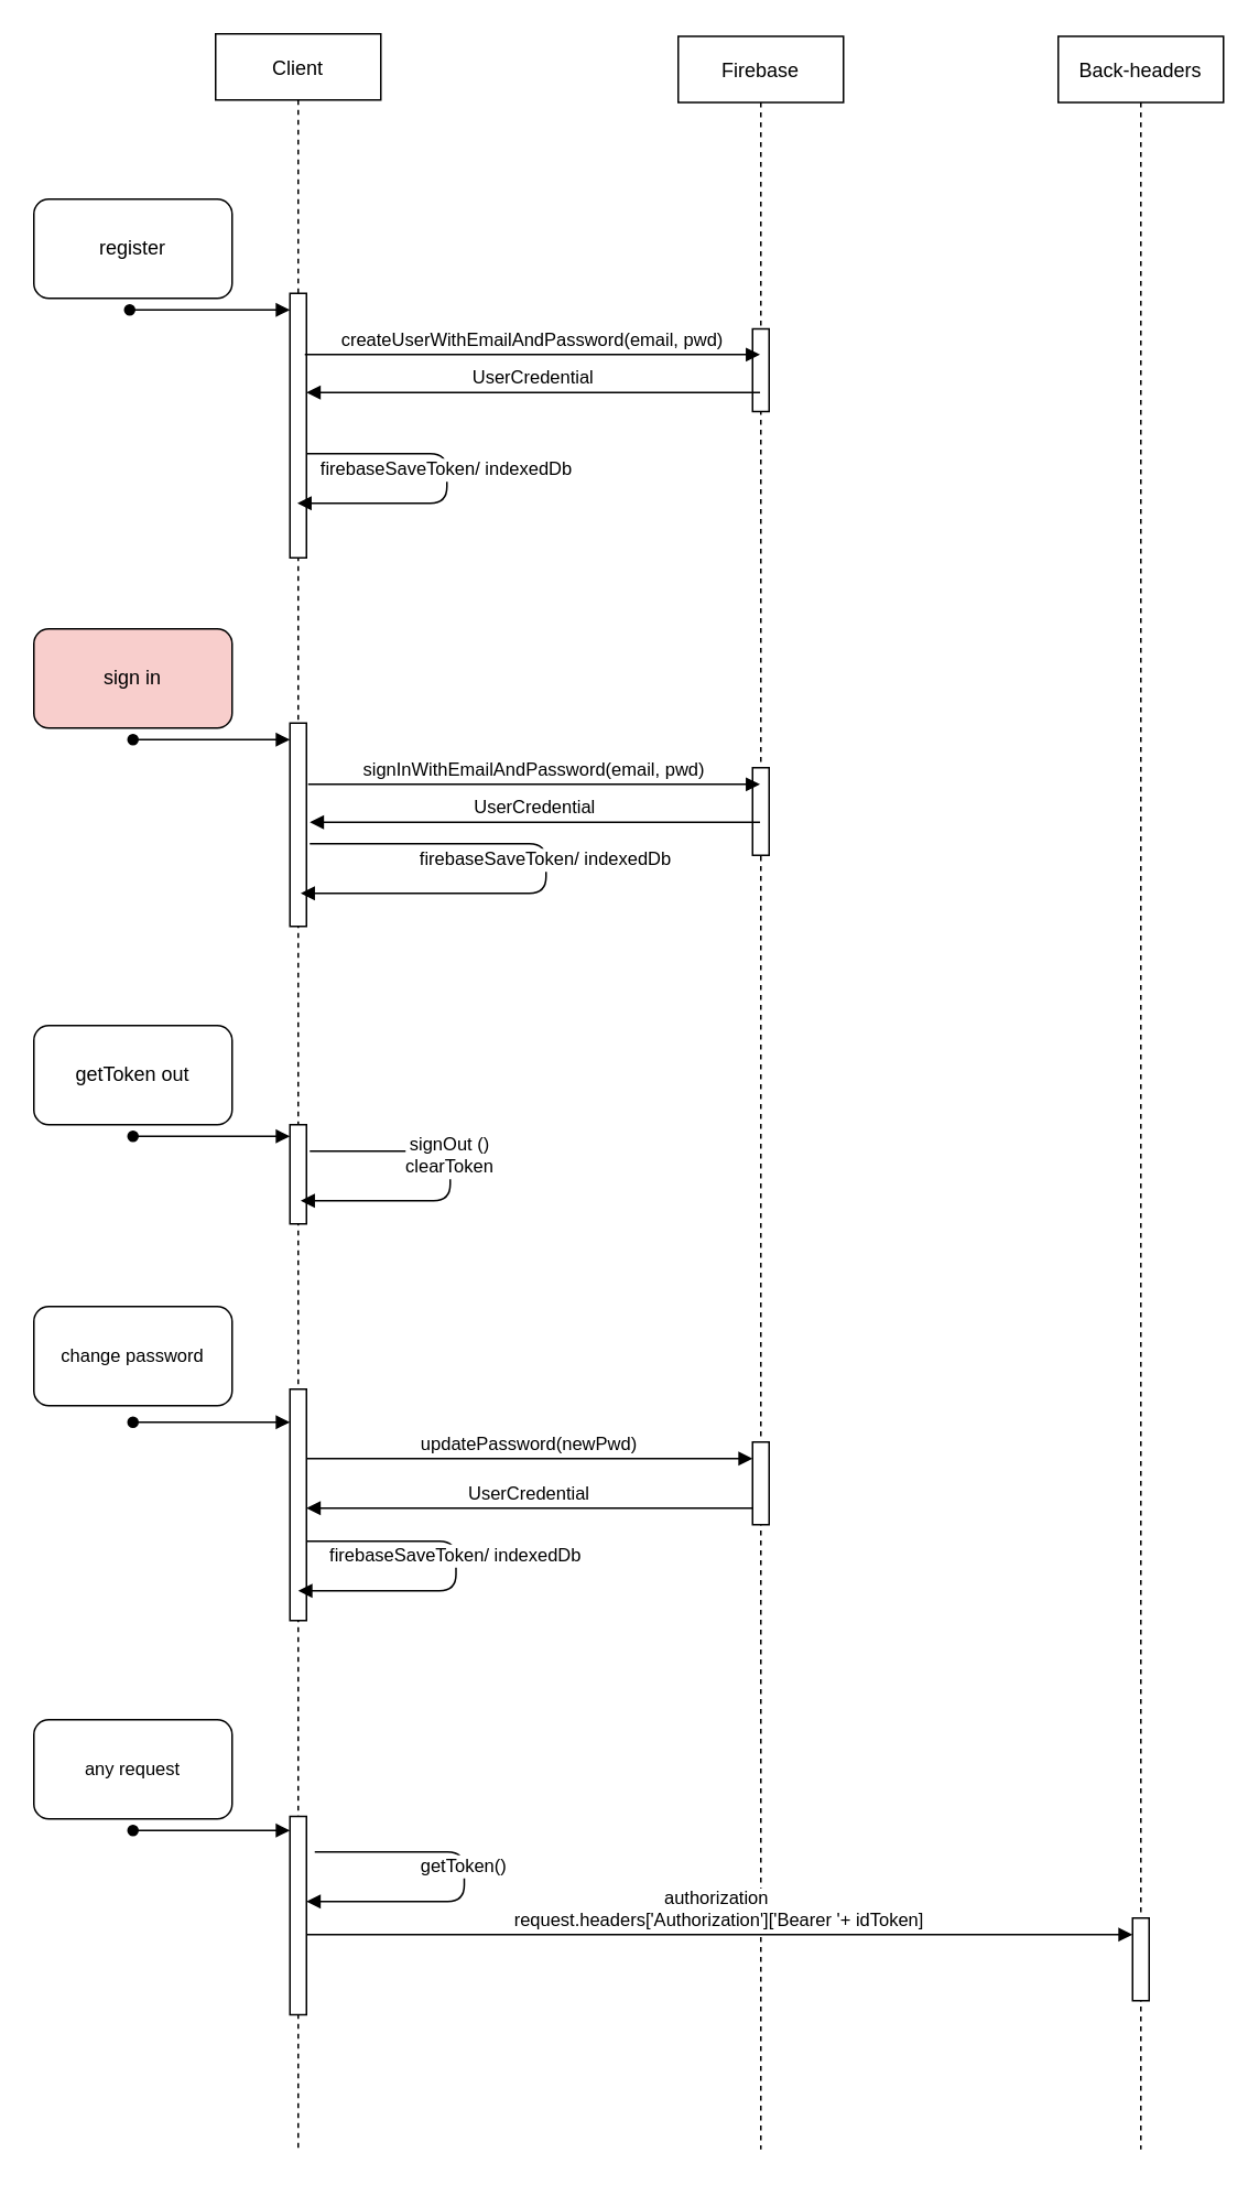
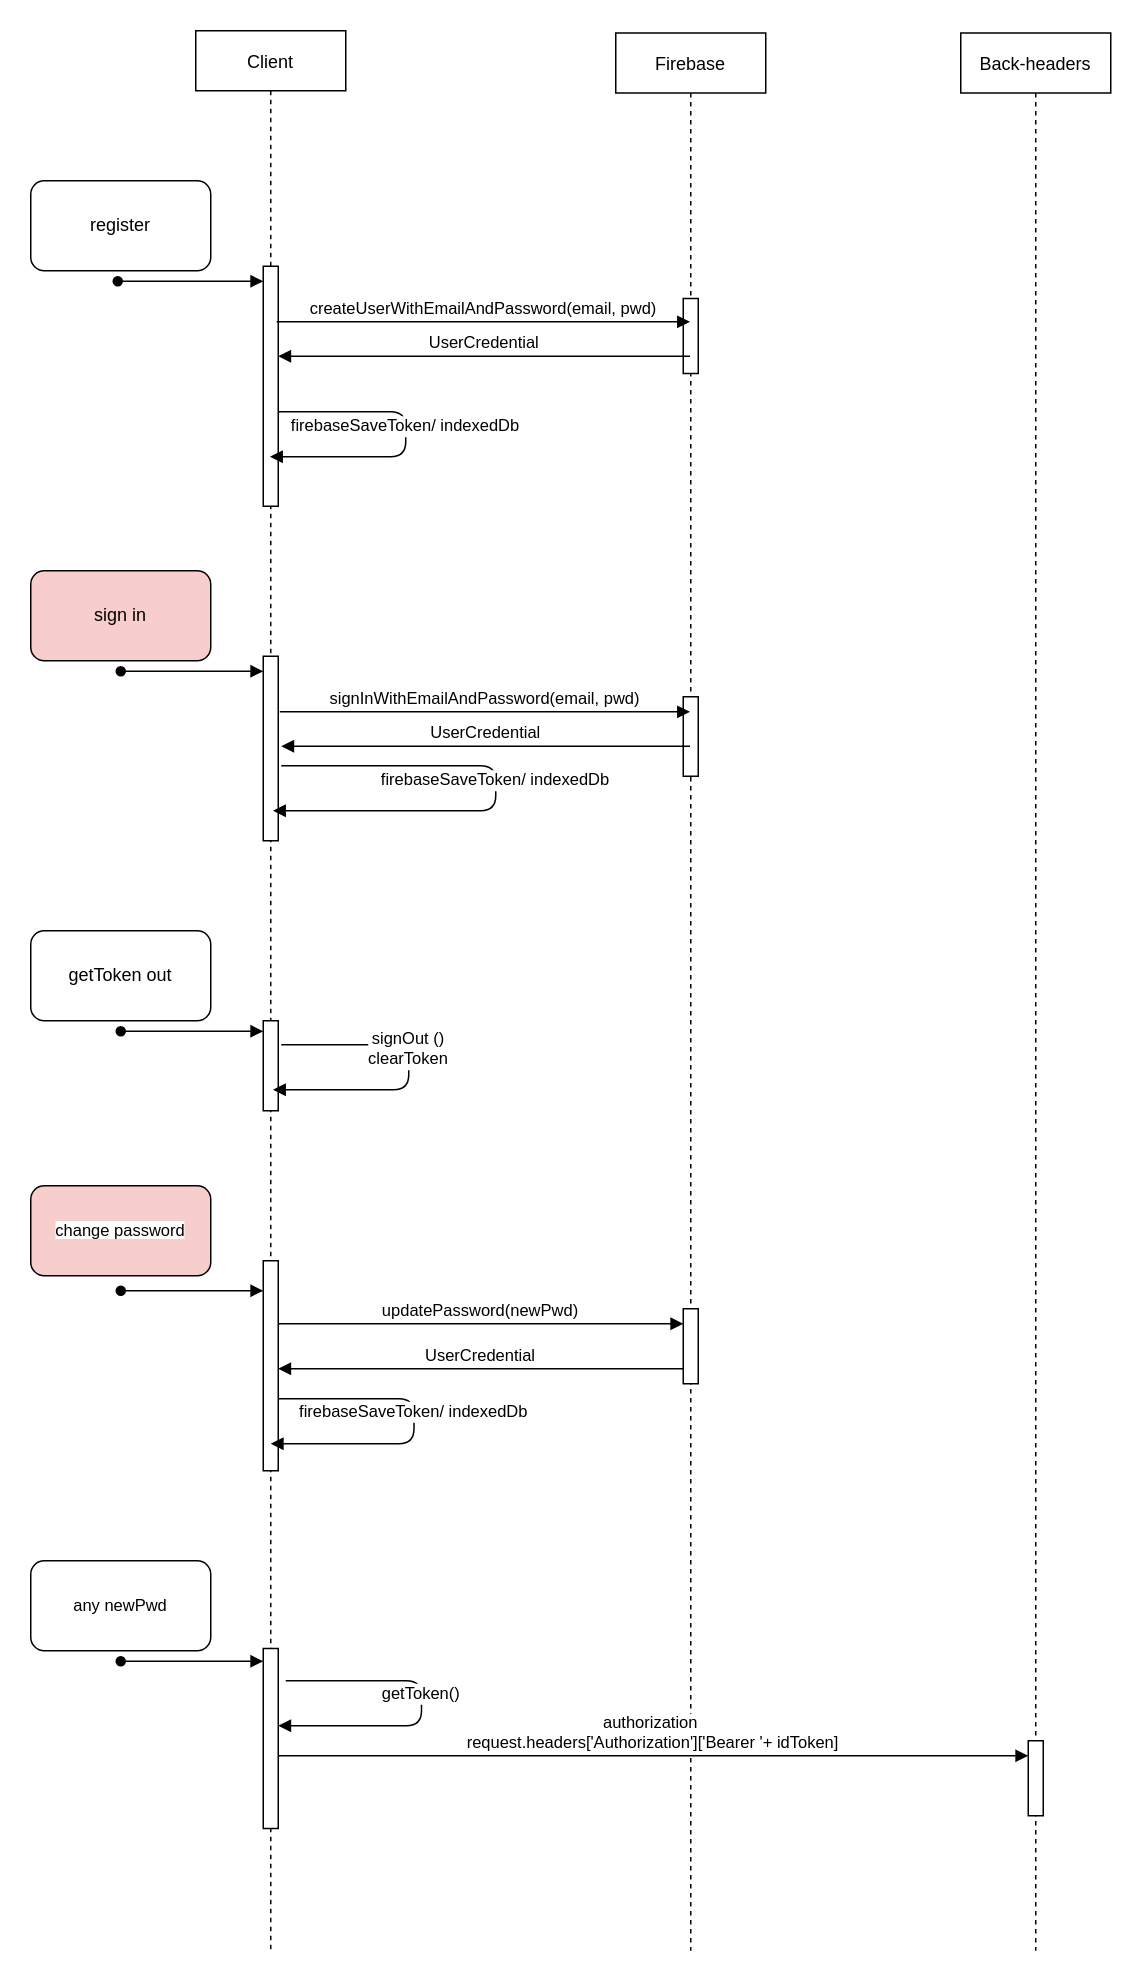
  <mxCell id="0" />
  <mxCell id="1" parent="0" />
  <mxCell id="2" value="Client" style="shape=umlLifeline;perimeter=lifelinePerimeter;container=1;collapsible=0;recursiveResize=0;rounded=0;shadow=0;strokeWidth=1;" parent="1" vertex="1"><mxGeometry x="130" y="20" width="100" height="1280" as="geometry" /></mxCell>
  <mxCell id="3" value="" style="points=[];perimeter=orthogonalPerimeter;rounded=0;shadow=0;strokeWidth=1;" parent="2" vertex="1"><mxGeometry x="45" y="157" width="10" height="160" as="geometry" /></mxCell>
  <mxCell id="4" value="firebaseSaveToken/ indexedDb" style="verticalAlign=bottom;endArrow=block;shadow=0;strokeWidth=1;" parent="2" edge="1"><mxGeometry relative="1" as="geometry"><mxPoint x="55" y="254" as="sourcePoint" /><mxPoint x="49.5" y="284" as="targetPoint" /><Array as="points"><mxPoint x="140" y="254" /><mxPoint x="140" y="284" /></Array></mxGeometry></mxCell>
  <mxCell id="5" value="" style="points=[];perimeter=orthogonalPerimeter;rounded=0;shadow=0;strokeWidth=1;" parent="2" vertex="1"><mxGeometry x="45" y="417" width="10" height="123" as="geometry" /></mxCell>
  <mxCell id="6" value="" style="points=[];perimeter=orthogonalPerimeter;rounded=0;shadow=0;strokeWidth=1;" parent="2" vertex="1"><mxGeometry x="45" y="820" width="10" height="140" as="geometry" /></mxCell>
  <mxCell id="7" value="" style="points=[];perimeter=orthogonalPerimeter;rounded=0;shadow=0;strokeWidth=1;" parent="2" vertex="1"><mxGeometry x="45" y="1078.5" width="10" height="120" as="geometry" /></mxCell>
  <mxCell id="8" value="" style="verticalAlign=bottom;startArrow=oval;endArrow=block;shadow=0;strokeWidth=1;" parent="2" edge="1"><mxGeometry relative="1" as="geometry"><mxPoint x="-50" y="1087" as="sourcePoint" /><mxPoint x="45" y="1087" as="targetPoint" /><Array as="points" /></mxGeometry></mxCell>
  <mxCell id="9" value="Firebase" style="shape=umlLifeline;perimeter=lifelinePerimeter;container=1;collapsible=0;recursiveResize=0;rounded=0;shadow=0;strokeWidth=1;" parent="1" vertex="1"><mxGeometry x="410" y="21.5" width="100" height="1278.5" as="geometry" /></mxCell>
  <mxCell id="10" value="" style="points=[];perimeter=orthogonalPerimeter;rounded=0;shadow=0;strokeWidth=1;" parent="9" vertex="1"><mxGeometry x="45" y="177" width="10" height="50" as="geometry" /></mxCell>
  <mxCell id="11" value="" style="points=[];perimeter=orthogonalPerimeter;rounded=0;shadow=0;strokeWidth=1;" parent="9" vertex="1"><mxGeometry x="45" y="442.5" width="10" height="53" as="geometry" /></mxCell>
  <mxCell id="12" value="" style="points=[];perimeter=orthogonalPerimeter;rounded=0;shadow=0;strokeWidth=1;" parent="9" vertex="1"><mxGeometry x="45" y="850.5" width="10" height="50" as="geometry" /></mxCell>
  <mxCell id="13" value=" " style="verticalAlign=bottom;startArrow=oval;endArrow=block;shadow=0;strokeWidth=1;" parent="1" target="3" edge="1"><mxGeometry relative="1" as="geometry"><mxPoint x="78" y="187" as="sourcePoint" /><mxPoint x="176" y="186.95" as="targetPoint" /><Array as="points" /></mxGeometry></mxCell>
  <mxCell id="14" value="createUserWithEmailAndPassword(email, pwd)" style="verticalAlign=bottom;endArrow=block;shadow=0;strokeWidth=1;exitX=0.9;exitY=0.211;exitDx=0;exitDy=0;exitPerimeter=0;" parent="1" target="9" edge="1"><mxGeometry relative="1" as="geometry"><mxPoint x="184" y="214.08" as="sourcePoint" /><mxPoint x="355" y="214.08" as="targetPoint" /></mxGeometry></mxCell>
  <mxCell id="15" value="UserCredential" style="verticalAlign=bottom;endArrow=block;shadow=0;strokeWidth=1;" parent="1" source="9" edge="1"><mxGeometry relative="1" as="geometry"><mxPoint x="355" y="237" as="sourcePoint" /><mxPoint x="185" y="237" as="targetPoint" /><Array as="points"><mxPoint x="300" y="237" /></Array><mxPoint as="offset" /></mxGeometry></mxCell>
  <mxCell id="16" value="firebaseSaveToken/ indexedDb" style="verticalAlign=bottom;endArrow=block;shadow=0;strokeWidth=1;" parent="1" edge="1"><mxGeometry relative="1" as="geometry"><mxPoint x="187" y="510" as="sourcePoint" /><mxPoint x="181.5" y="540" as="targetPoint" /><Array as="points"><mxPoint x="330" y="510" /><mxPoint x="330" y="540" /></Array></mxGeometry></mxCell>
  <mxCell id="17" value="" style="verticalAlign=bottom;startArrow=oval;endArrow=block;shadow=0;strokeWidth=1;" parent="1" target="5" edge="1"><mxGeometry relative="1" as="geometry"><mxPoint x="80" y="447" as="sourcePoint" /><mxPoint x="178" y="446.95" as="targetPoint" /><Array as="points" /></mxGeometry></mxCell>
  <mxCell id="18" value="signInWithEmailAndPassword(email, pwd)" style="verticalAlign=bottom;endArrow=block;shadow=0;strokeWidth=1;exitX=0.9;exitY=0.211;exitDx=0;exitDy=0;exitPerimeter=0;" parent="1" target="9" edge="1"><mxGeometry relative="1" as="geometry"><mxPoint x="186" y="474.08" as="sourcePoint" /><mxPoint x="357" y="474.08" as="targetPoint" /></mxGeometry></mxCell>
  <mxCell id="19" value="UserCredential" style="verticalAlign=bottom;endArrow=block;shadow=0;strokeWidth=1;" parent="1" source="9" edge="1"><mxGeometry relative="1" as="geometry"><mxPoint x="357" y="497" as="sourcePoint" /><mxPoint x="187" y="497" as="targetPoint" /><Array as="points"><mxPoint x="302" y="497" /></Array><mxPoint as="offset" /></mxGeometry></mxCell>
  <mxCell id="20" value="" style="points=[];perimeter=orthogonalPerimeter;rounded=0;shadow=0;strokeWidth=1;" parent="1" vertex="1"><mxGeometry x="175" y="680" width="10" height="60" as="geometry" /></mxCell>
  <mxCell id="21" value="signOut ()&#10;clearToken" style="verticalAlign=bottom;endArrow=block;shadow=0;strokeWidth=1;" parent="1" edge="1"><mxGeometry relative="1" as="geometry"><mxPoint x="187" y="696" as="sourcePoint" /><mxPoint x="181.5" y="726" as="targetPoint" /><Array as="points"><mxPoint x="272" y="696" /><mxPoint x="272" y="726" /></Array></mxGeometry></mxCell>
  <mxCell id="22" value="" style="verticalAlign=bottom;startArrow=oval;endArrow=block;shadow=0;strokeWidth=1;" parent="1" target="20" edge="1"><mxGeometry relative="1" as="geometry"><mxPoint x="80" y="687" as="sourcePoint" /><mxPoint x="178" y="686.95" as="targetPoint" /><Array as="points" /></mxGeometry></mxCell>
  <mxCell id="23" value="" style="verticalAlign=bottom;startArrow=oval;endArrow=block;shadow=0;strokeWidth=1;" parent="1" edge="1"><mxGeometry relative="1" as="geometry"><mxPoint x="80" y="860" as="sourcePoint" /><mxPoint x="175" y="860" as="targetPoint" /><Array as="points" /></mxGeometry></mxCell>
  <mxCell id="24" value="updatePassword(newPwd)" style="verticalAlign=bottom;endArrow=block;shadow=0;strokeWidth=1;" parent="1" target="12" edge="1"><mxGeometry relative="1" as="geometry"><mxPoint x="185" y="882" as="sourcePoint" /><mxPoint x="347" y="882" as="targetPoint" /></mxGeometry></mxCell>
  <mxCell id="25" value="UserCredential" style="verticalAlign=bottom;endArrow=block;shadow=0;strokeWidth=1;" parent="1" source="12" edge="1"><mxGeometry relative="1" as="geometry"><mxPoint x="347" y="912" as="sourcePoint" /><mxPoint x="185" y="912" as="targetPoint" /><Array as="points"><mxPoint x="292" y="912" /></Array><mxPoint as="offset" /></mxGeometry></mxCell>
  <mxCell id="26" value="firebaseSaveToken/ indexedDb" style="verticalAlign=bottom;endArrow=block;shadow=0;strokeWidth=1;" parent="1" edge="1"><mxGeometry relative="1" as="geometry"><mxPoint x="185" y="932" as="sourcePoint" /><mxPoint x="180" y="962" as="targetPoint" /><Array as="points"><mxPoint x="275.5" y="932" /><mxPoint x="275.5" y="962" /></Array></mxGeometry></mxCell>
  <mxCell id="27" value="register" style="rounded=1;whiteSpace=wrap;html=1;" parent="1" vertex="1"><mxGeometry x="20" y="120" width="120" height="60" as="geometry" /></mxCell>
  <mxCell id="28" value="sign in" style="rounded=1;whiteSpace=wrap;html=1;fillColor=#f8cecc;" parent="1" vertex="1"><mxGeometry x="20" y="380" width="120" height="60" as="geometry" /></mxCell>
  <mxCell id="29" value="getToken out" style="rounded=1;whiteSpace=wrap;html=1;" parent="1" vertex="1"><mxGeometry x="20" y="620" width="120" height="60" as="geometry" /></mxCell>
- <mxCell id="30" value="&lt;span style=&quot;font-size: 11px ; background-color: rgb(255 , 255 , 255)&quot;&gt;change password&lt;/span&gt;" style="rounded=1;whiteSpace=wrap;html=1;" parent="1" vertex="1"><mxGeometry x="20" y="790" width="120" height="60" as="geometry" /></mxCell>
- <mxCell id="31" value="&lt;span style=&quot;font-size: 11px ; background-color: rgb(255 , 255 , 255)&quot;&gt;any request&lt;/span&gt;" style="rounded=1;whiteSpace=wrap;html=1;" parent="1" vertex="1"><mxGeometry x="20" y="1040" width="120" height="60" as="geometry" /></mxCell>
+ <mxCell id="30" value="&lt;span style=&quot;font-size: 11px ; background-color: rgb(255 , 255 , 255)&quot;&gt;change password&lt;/span&gt;" style="rounded=1;whiteSpace=wrap;html=1;fillColor=#f8cecc;" parent="1" vertex="1"><mxGeometry x="20" y="790" width="120" height="60" as="geometry" /></mxCell>
+ <mxCell id="31" value="&lt;span style=&quot;font-size: 11px ; background-color: rgb(255 , 255 , 255)&quot;&gt;any newPwd&lt;/span&gt;" style="rounded=1;whiteSpace=wrap;html=1;" parent="1" vertex="1"><mxGeometry x="20" y="1040" width="120" height="60" as="geometry" /></mxCell>
  <mxCell id="32" value="Back-headers" style="shape=umlLifeline;perimeter=lifelinePerimeter;container=1;collapsible=0;recursiveResize=0;rounded=0;shadow=0;strokeWidth=1;" parent="1" vertex="1"><mxGeometry x="640" y="21.5" width="100" height="1278.5" as="geometry" /></mxCell>
  <mxCell id="33" value="" style="points=[];perimeter=orthogonalPerimeter;rounded=0;shadow=0;strokeWidth=1;" parent="32" vertex="1"><mxGeometry x="45" y="1138.5" width="10" height="50" as="geometry" /></mxCell>
  <mxCell id="34" value="authorization &#10;request.headers['Authorization']['Bearer '+ idToken]" style="verticalAlign=bottom;endArrow=block;shadow=0;strokeWidth=1;" parent="1" edge="1"><mxGeometry relative="1" as="geometry"><mxPoint x="185" y="1170" as="sourcePoint" /><mxPoint x="685" y="1170" as="targetPoint" /></mxGeometry></mxCell>
  <mxCell id="35" value="getToken()" style="verticalAlign=bottom;endArrow=block;shadow=0;strokeWidth=1;" parent="1" edge="1"><mxGeometry relative="1" as="geometry"><mxPoint x="190" y="1120" as="sourcePoint" /><mxPoint x="185" y="1150" as="targetPoint" /><Array as="points"><mxPoint x="280.5" y="1120" /><mxPoint x="280.5" y="1150" /></Array></mxGeometry></mxCell>
